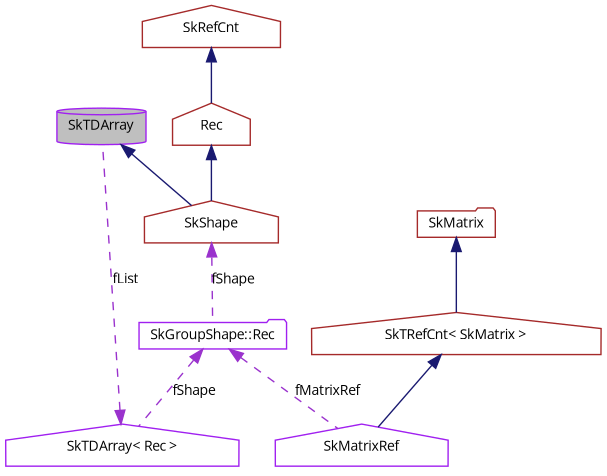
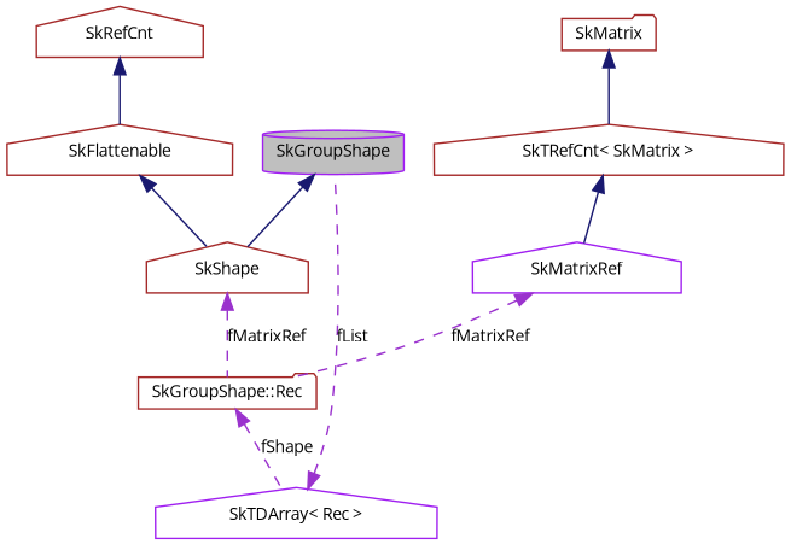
  digraph {
    fontname="Open Sans"
    node [color=brown fillcolor=white fontname="Open Sans" fontsize=10 shape=house style=filled]
    edge [color=midnightblue dir=back fontname="Open Sans" fontsize=10 labelfontname=FreeSans labelfontsize=10 style=solid]
-   n1 [color=purple fillcolor=grey75 fontcolor=black height=0.2 label=SkTDArray shape=cylinder width=0.4]
+   n1 [color=purple fillcolor=grey75 fontcolor=black height=0.2 label=SkGroupShape shape=cylinder width=0.4]
    n2 [height=0.2 label=SkShape width=0.4]
-   n3 [color=purple height=0.2 label="SkGroupShape::Rec" shape=folder width=0.4]
+   n3 [height=0.2 label="SkGroupShape::Rec" shape=folder width=0.4]
    n4 [color=purple height=0.2 label="SkTDArray\< Rec \>" width=0.4]
-   n5 [height=0.2 label=Rec width=0.4]
+   n5 [height=0.2 label=SkFlattenable width=0.4]
    n6 [height=0.2 label=SkRefCnt width=0.4]
    n7 [color=purple height=0.2 label=SkMatrixRef width=0.4]
    n8 [height=0.2 label="SkTRefCnt\< SkMatrix \>" width=0.4]
    n9 [height=0.2 label=SkMatrix shape=folder width=0.4]
    n1 -> n2
-   n2 -> n3 [color=darkorchid3 label=fShape style=dashed]
+   n2 -> n3 [color=darkorchid3 label=fMatrixRef style=dashed]
    n3 -> n4 [color=darkorchid3 label=fShape style=dashed]
    n4 -> n1 [color=darkorchid3 label=fList style=dashed]
    n5 -> n2
    n6 -> n5
-   n3 -> n7 [color=darkorchid3 label=fMatrixRef style=dashed]
+   n7 -> n3 [color=darkorchid3 label=fMatrixRef style=dashed]
    n8 -> n7
    n9 -> n8
  }
